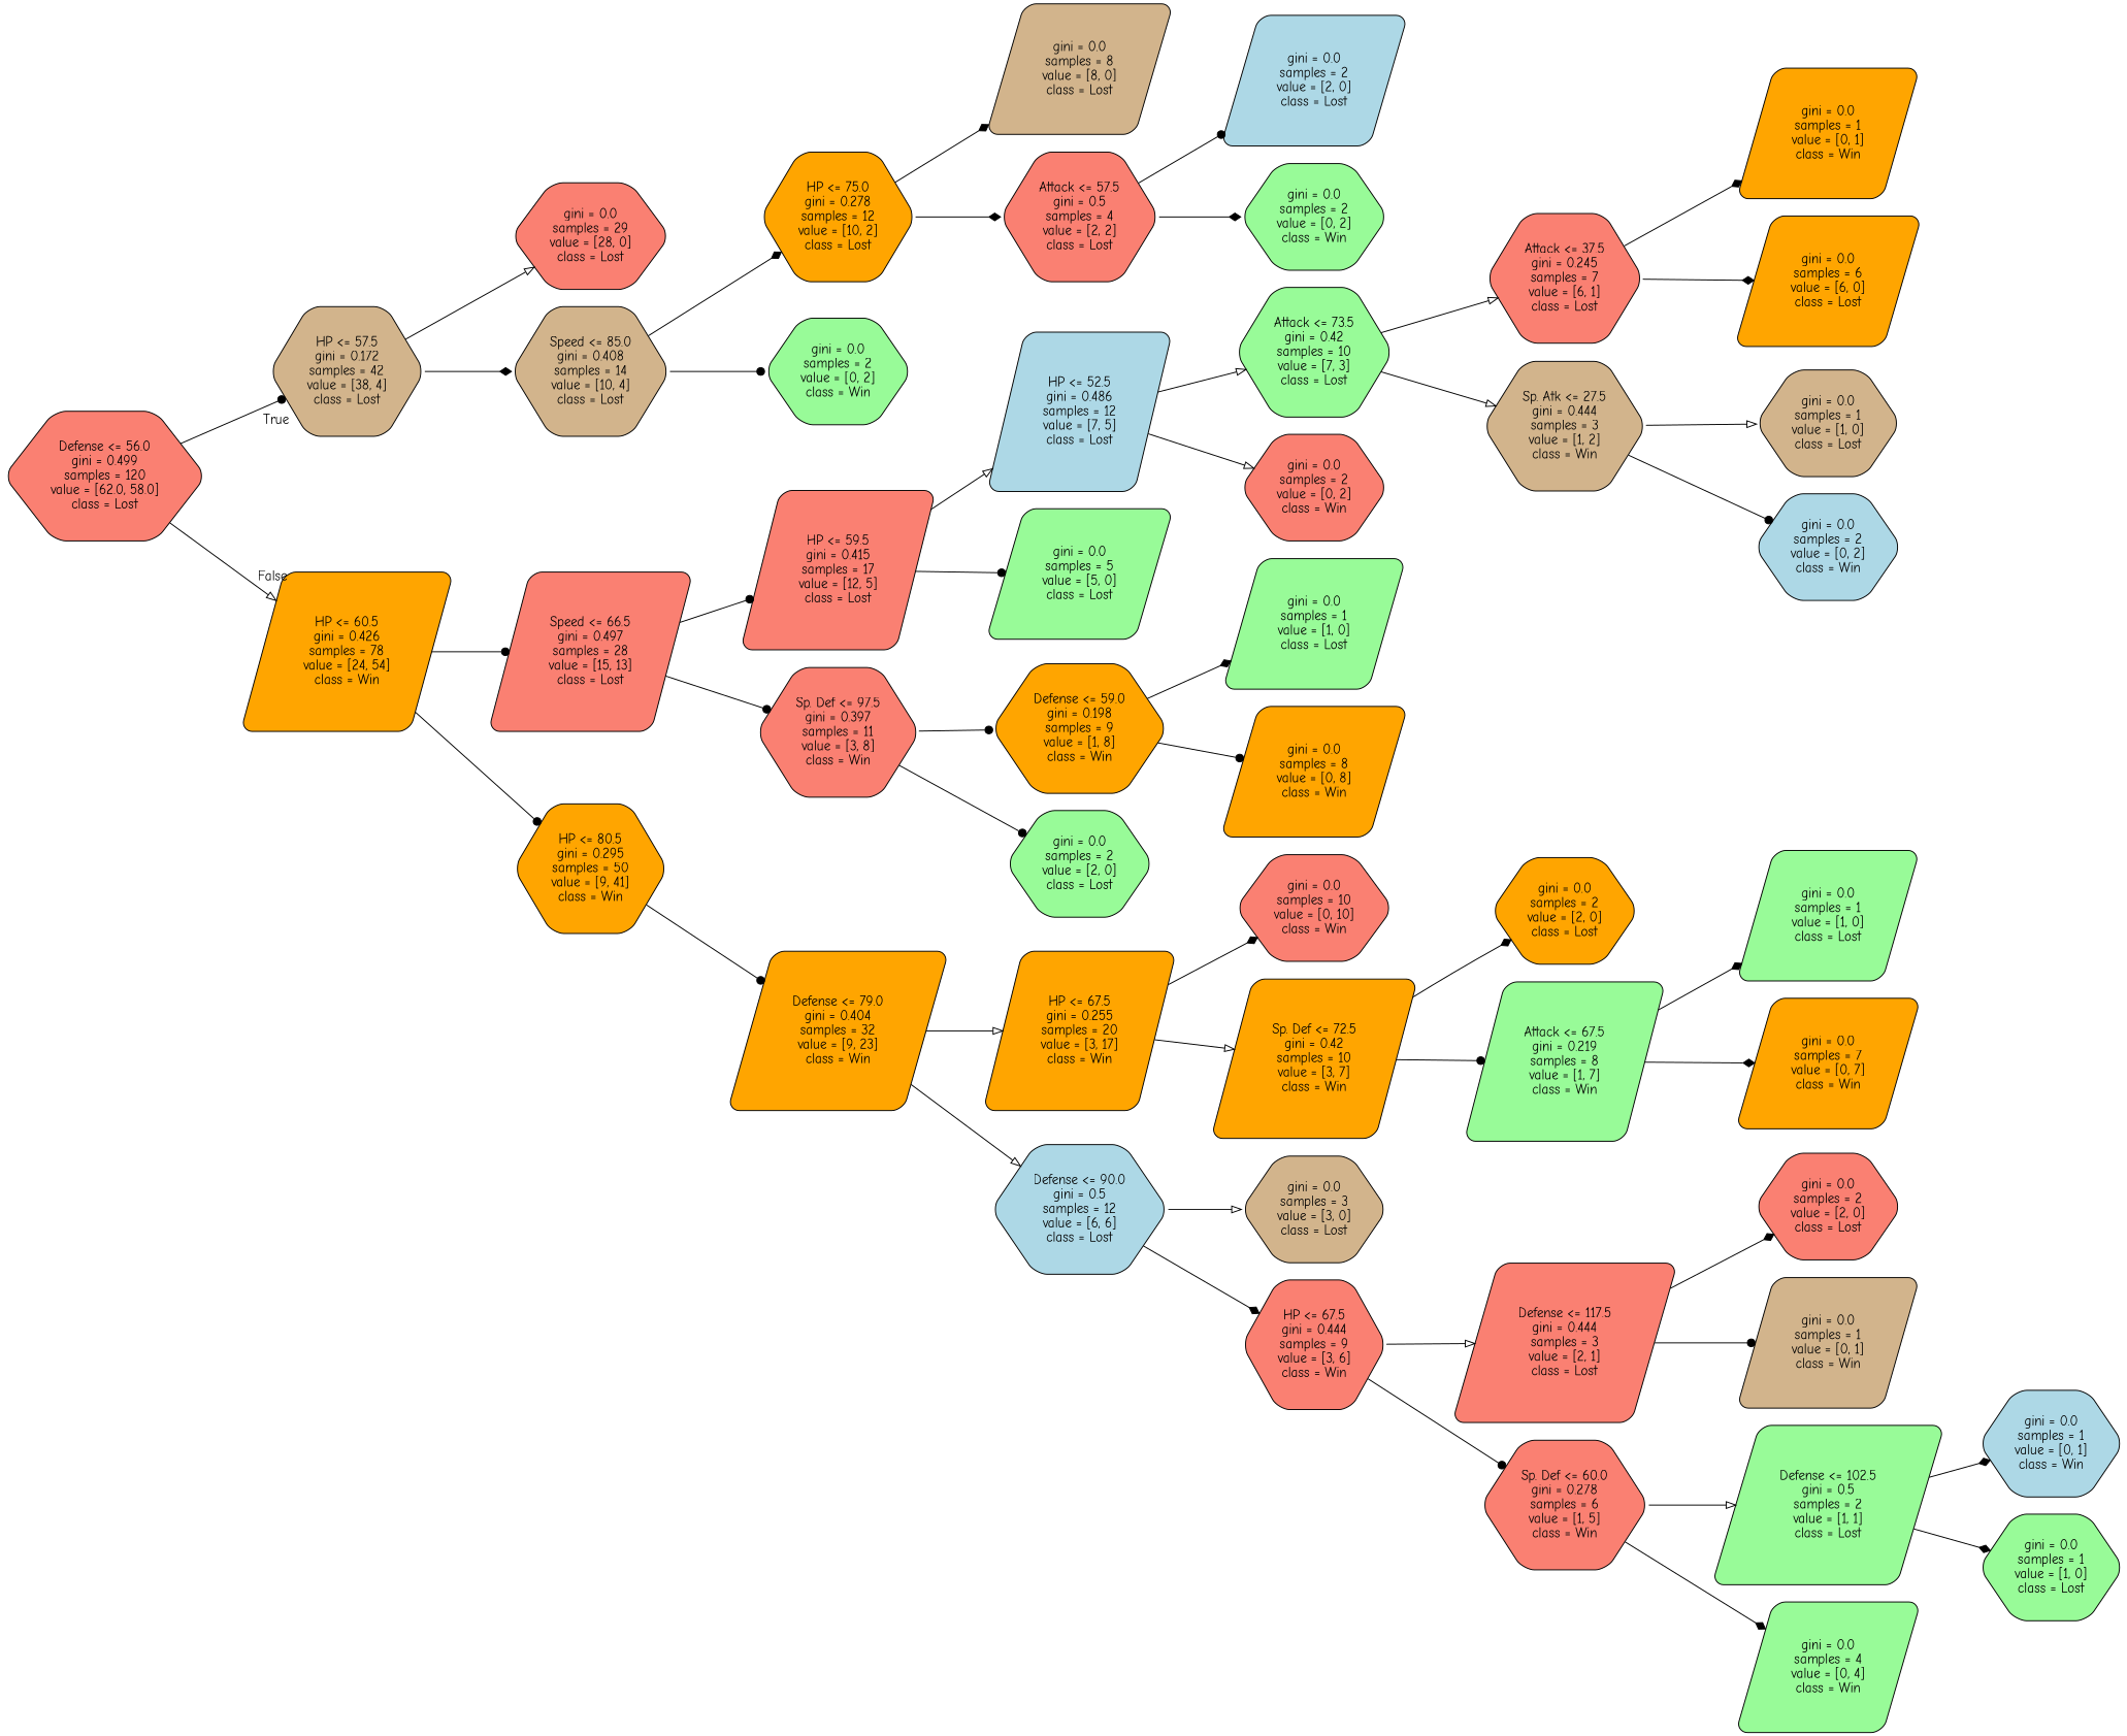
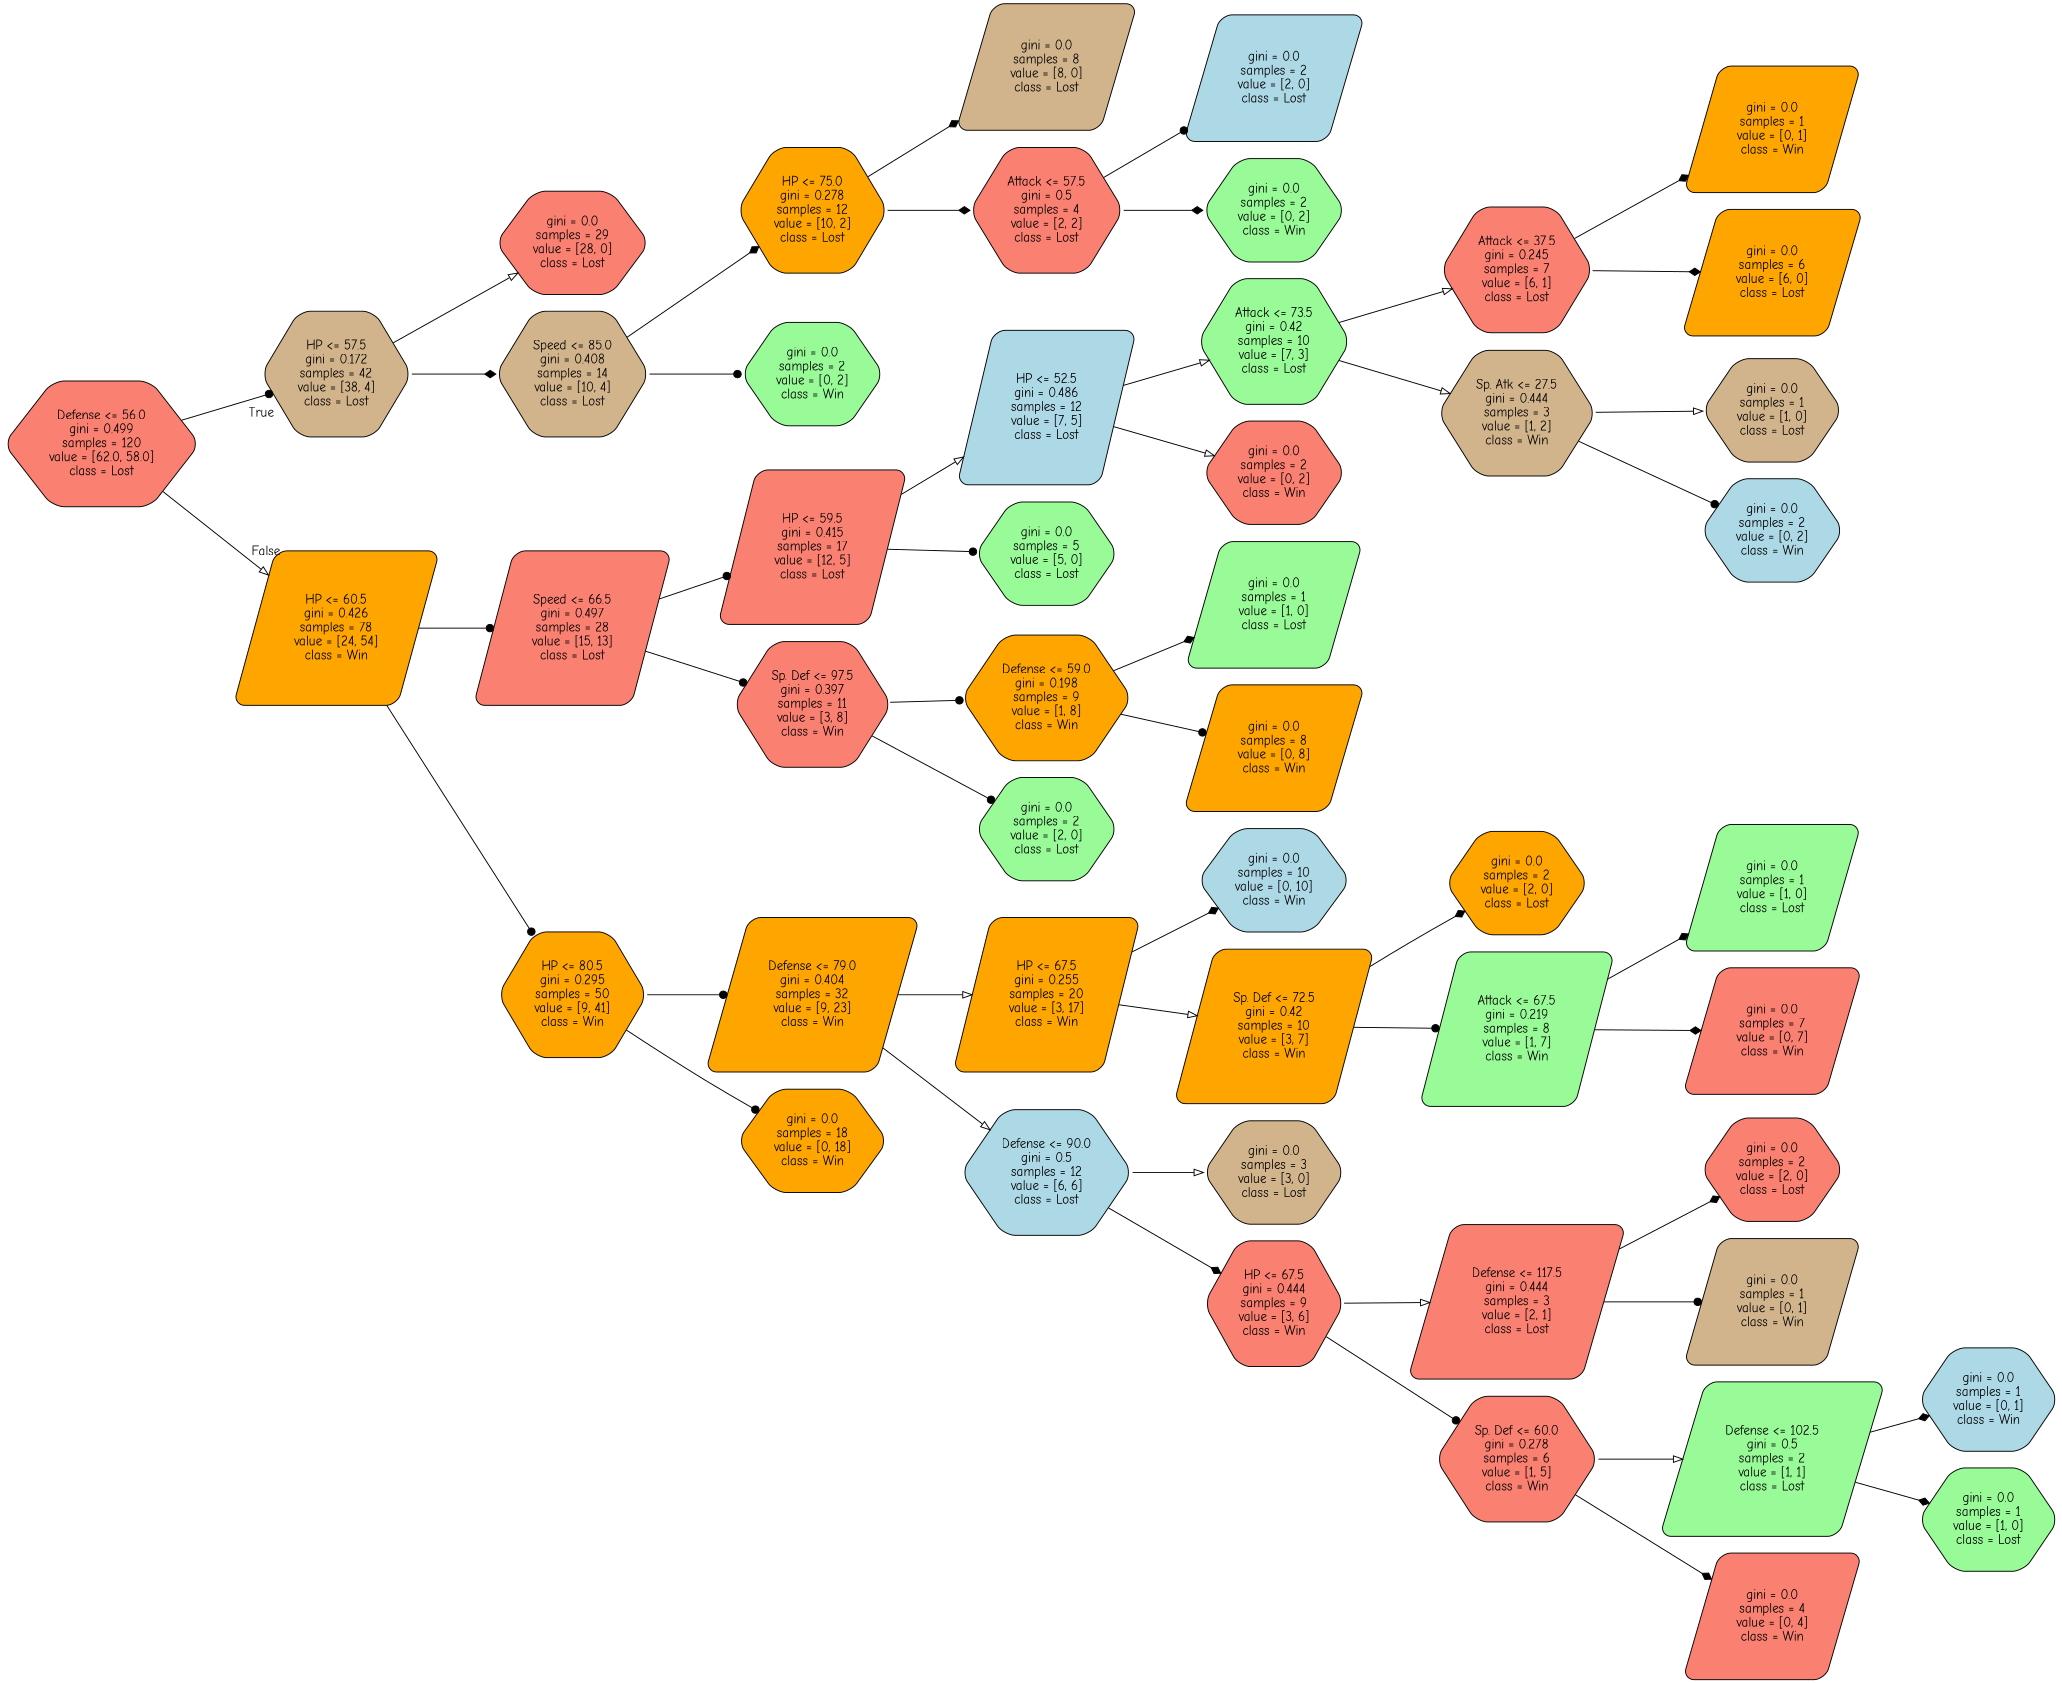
  digraph {
    fontname="Comic Neue"
    rankdir=LR
    node [color=black fillcolor=salmon fontname="Comic Neue" shape=hexagon style="filled, rounded"]
    edge [arrowhead=dot fontname="Comic Neue"]
    n1 [label="Defense <= 56.0\ngini = 0.499\nsamples = 120\nvalue = [62.0, 58.0]\nclass = Lost"]
    n2 [fillcolor=tan label="HP <= 57.5\ngini = 0.172\nsamples = 42\nvalue = [38, 4]\nclass = Lost"]
    n3 [fillcolor=orange label="HP <= 60.5\ngini = 0.426\nsamples = 78\nvalue = [24, 54]\nclass = Win" shape=parallelogram]
    n4 [label="gini = 0.0\nsamples = 29\nvalue = [28, 0]\nclass = Lost"]
    n5 [fillcolor=tan label="Speed <= 85.0\ngini = 0.408\nsamples = 14\nvalue = [10, 4]\nclass = Lost"]
    n6 [label="Speed <= 66.5\ngini = 0.497\nsamples = 28\nvalue = [15, 13]\nclass = Lost" shape=parallelogram]
    n7 [fillcolor=orange label="HP <= 80.5\ngini = 0.295\nsamples = 50\nvalue = [9, 41]\nclass = Win"]
    n8 [fillcolor=orange label="HP <= 75.0\ngini = 0.278\nsamples = 12\nvalue = [10, 2]\nclass = Lost"]
    n9 [fillcolor=palegreen label="gini = 0.0\nsamples = 2\nvalue = [0, 2]\nclass = Win"]
    n10 [fillcolor=tan label="gini = 0.0\nsamples = 8\nvalue = [8, 0]\nclass = Lost" shape=parallelogram]
    n11 [label="Attack <= 57.5\ngini = 0.5\nsamples = 4\nvalue = [2, 2]\nclass = Lost"]
    n12 [fillcolor=lightblue label="gini = 0.0\nsamples = 2\nvalue = [2, 0]\nclass = Lost" shape=parallelogram]
    n13 [fillcolor=palegreen label="gini = 0.0\nsamples = 2\nvalue = [0, 2]\nclass = Win"]
    n14 [label="HP <= 59.5\ngini = 0.415\nsamples = 17\nvalue = [12, 5]\nclass = Lost" shape=parallelogram]
    n15 [label="Sp. Def <= 97.5\ngini = 0.397\nsamples = 11\nvalue = [3, 8]\nclass = Win"]
    n16 [fillcolor=orange label="Defense <= 79.0\ngini = 0.404\nsamples = 32\nvalue = [9, 23]\nclass = Win" shape=parallelogram]
+   n17 [fillcolor=orange label="gini = 0.0\nsamples = 18\nvalue = [0, 18]\nclass = Win"]
    n18 [fillcolor=lightblue label="HP <= 52.5\ngini = 0.486\nsamples = 12\nvalue = [7, 5]\nclass = Lost" shape=parallelogram]
-   n19 [fillcolor=palegreen label="gini = 0.0\nsamples = 5\nvalue = [5, 0]\nclass = Lost" shape=parallelogram]
+   n19 [fillcolor=palegreen label="gini = 0.0\nsamples = 5\nvalue = [5, 0]\nclass = Lost"]
    n20 [fillcolor=orange label="Defense <= 59.0\ngini = 0.198\nsamples = 9\nvalue = [1, 8]\nclass = Win"]
    n21 [fillcolor=palegreen label="gini = 0.0\nsamples = 2\nvalue = [2, 0]\nclass = Lost"]
    n22 [fillcolor=palegreen label="Attack <= 73.5\ngini = 0.42\nsamples = 10\nvalue = [7, 3]\nclass = Lost"]
    n23 [label="gini = 0.0\nsamples = 2\nvalue = [0, 2]\nclass = Win"]
    n24 [label="Attack <= 37.5\ngini = 0.245\nsamples = 7\nvalue = [6, 1]\nclass = Lost"]
    n25 [fillcolor=tan label="Sp. Atk <= 27.5\ngini = 0.444\nsamples = 3\nvalue = [1, 2]\nclass = Win"]
    n26 [fillcolor=orange label="gini = 0.0\nsamples = 1\nvalue = [0, 1]\nclass = Win" shape=parallelogram]
    n27 [fillcolor=orange label="gini = 0.0\nsamples = 6\nvalue = [6, 0]\nclass = Lost" shape=parallelogram]
    n28 [fillcolor=tan label="gini = 0.0\nsamples = 1\nvalue = [1, 0]\nclass = Lost"]
    n29 [fillcolor=lightblue label="gini = 0.0\nsamples = 2\nvalue = [0, 2]\nclass = Win"]
    n30 [fillcolor=palegreen label="gini = 0.0\nsamples = 1\nvalue = [1, 0]\nclass = Lost" shape=parallelogram]
    n31 [fillcolor=orange label="gini = 0.0\nsamples = 8\nvalue = [0, 8]\nclass = Win" shape=parallelogram]
    n32 [fillcolor=orange label="HP <= 67.5\ngini = 0.255\nsamples = 20\nvalue = [3, 17]\nclass = Win" shape=parallelogram]
    n33 [fillcolor=lightblue label="Defense <= 90.0\ngini = 0.5\nsamples = 12\nvalue = [6, 6]\nclass = Lost"]
-   n34 [label="gini = 0.0\nsamples = 10\nvalue = [0, 10]\nclass = Win"]
+   n34 [fillcolor=lightblue label="gini = 0.0\nsamples = 10\nvalue = [0, 10]\nclass = Win"]
    n35 [fillcolor=orange label="Sp. Def <= 72.5\ngini = 0.42\nsamples = 10\nvalue = [3, 7]\nclass = Win" shape=parallelogram]
    n36 [fillcolor=tan label="gini = 0.0\nsamples = 3\nvalue = [3, 0]\nclass = Lost"]
    n37 [label="HP <= 67.5\ngini = 0.444\nsamples = 9\nvalue = [3, 6]\nclass = Win"]
    n38 [fillcolor=orange label="gini = 0.0\nsamples = 2\nvalue = [2, 0]\nclass = Lost"]
    n39 [fillcolor=palegreen label="Attack <= 67.5\ngini = 0.219\nsamples = 8\nvalue = [1, 7]\nclass = Win" shape=parallelogram]
    n40 [fillcolor=palegreen label="gini = 0.0\nsamples = 1\nvalue = [1, 0]\nclass = Lost" shape=parallelogram]
-   n41 [fillcolor=orange label="gini = 0.0\nsamples = 7\nvalue = [0, 7]\nclass = Win" shape=parallelogram]
+   n41 [label="gini = 0.0\nsamples = 7\nvalue = [0, 7]\nclass = Win" shape=parallelogram]
    n42 [label="Defense <= 117.5\ngini = 0.444\nsamples = 3\nvalue = [2, 1]\nclass = Lost" shape=parallelogram]
    n43 [label="Sp. Def <= 60.0\ngini = 0.278\nsamples = 6\nvalue = [1, 5]\nclass = Win"]
    n44 [label="gini = 0.0\nsamples = 2\nvalue = [2, 0]\nclass = Lost"]
    n45 [fillcolor=tan label="gini = 0.0\nsamples = 1\nvalue = [0, 1]\nclass = Win" shape=parallelogram]
    n46 [fillcolor=palegreen label="Defense <= 102.5\ngini = 0.5\nsamples = 2\nvalue = [1, 1]\nclass = Lost" shape=parallelogram]
-   n47 [fillcolor=palegreen label="gini = 0.0\nsamples = 4\nvalue = [0, 4]\nclass = Win" shape=parallelogram]
+   n47 [label="gini = 0.0\nsamples = 4\nvalue = [0, 4]\nclass = Win" shape=parallelogram]
    n48 [fillcolor=lightblue label="gini = 0.0\nsamples = 1\nvalue = [0, 1]\nclass = Win"]
    n49 [fillcolor=palegreen label="gini = 0.0\nsamples = 1\nvalue = [1, 0]\nclass = Lost"]
    n1 -> n2 [headlabel=True labelangle=45 labeldistance=2.5]
    n1 -> n3 [arrowhead=onormal headlabel=False labelangle=-45 labeldistance=2.5]
    n2 -> n4 [arrowhead=onormal]
    n2 -> n5 [arrowhead=diamond]
    n3 -> n6
    n3 -> n7
    n5 -> n8 [arrowhead=diamond]
    n5 -> n9
    n6 -> n14
    n6 -> n15
    n7 -> n16
+   n7 -> n17
    n8 -> n10 [arrowhead=diamond]
    n8 -> n11 [arrowhead=diamond]
    n11 -> n12
    n11 -> n13 [arrowhead=diamond]
    n14 -> n18 [arrowhead=onormal]
    n14 -> n19
    n15 -> n20
    n15 -> n21
    n16 -> n32 [arrowhead=onormal]
    n16 -> n33 [arrowhead=onormal]
    n18 -> n22 [arrowhead=onormal]
    n18 -> n23 [arrowhead=onormal]
    n20 -> n30 [arrowhead=diamond]
    n20 -> n31
    n22 -> n24 [arrowhead=onormal]
    n22 -> n25 [arrowhead=onormal]
    n24 -> n26 [arrowhead=diamond]
    n24 -> n27 [arrowhead=diamond]
    n25 -> n28 [arrowhead=onormal]
    n25 -> n29
    n32 -> n34 [arrowhead=diamond]
    n32 -> n35 [arrowhead=onormal]
    n33 -> n36 [arrowhead=onormal]
    n33 -> n37 [arrowhead=diamond]
    n35 -> n38 [arrowhead=diamond]
    n35 -> n39
    n37 -> n42 [arrowhead=onormal]
    n37 -> n43
    n39 -> n40 [arrowhead=diamond]
    n39 -> n41 [arrowhead=diamond]
    n42 -> n44 [arrowhead=diamond]
    n42 -> n45
    n43 -> n46 [arrowhead=onormal]
    n43 -> n47 [arrowhead=diamond]
    n46 -> n48 [arrowhead=diamond]
    n46 -> n49 [arrowhead=diamond]
  }
